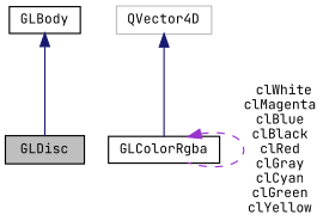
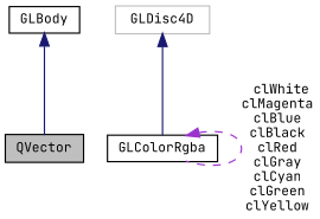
  digraph {
    fontname="JetBrains Mono"
    node [color=black fillcolor=white fontname="JetBrains Mono" fontsize=10 shape=record style=filled]
    edge [color=midnightblue dir=back fontname="JetBrains Mono" fontsize=10 labelfontname=Helvetica labelfontsize=10 style=solid]
-   n1 [fillcolor=grey75 fontcolor=black height=0.2 label=GLDisc width=0.4]
+   n1 [fillcolor=grey75 fontcolor=black height=0.2 label=QVector width=0.4]
    n2 [height=0.2 label=GLBody width=0.4]
    n3 [height=0.2 label=GLColorRgba width=0.4]
-   n4 [color=grey75 height=0.2 label=QVector4D width=0.4]
+   n4 [color=grey75 height=0.2 label=GLDisc4D width=0.4]
    n2 -> n1
    n3 -> n3 [color=darkorchid3 label=" clWhite\nclMagenta\nclBlue\nclBlack\nclRed\nclGray\nclCyan\nclGreen\nclYellow" style=dashed]
    n4 -> n3
  }
